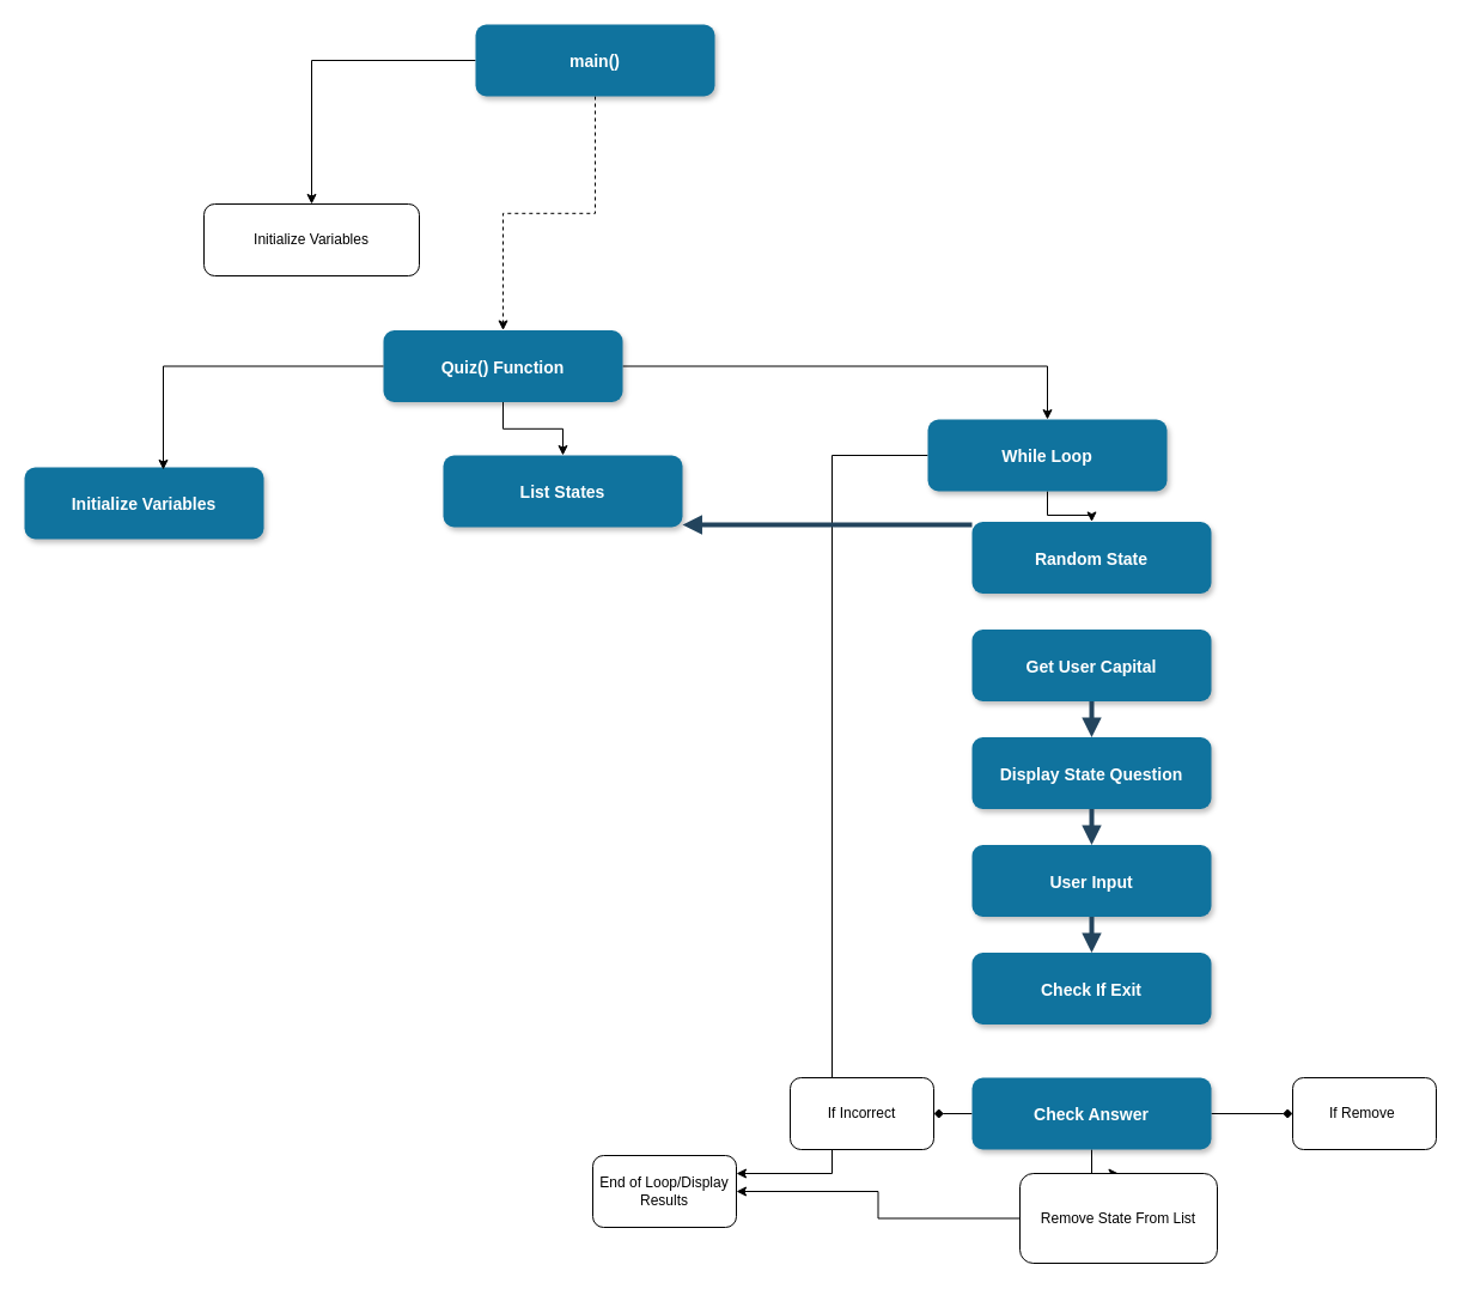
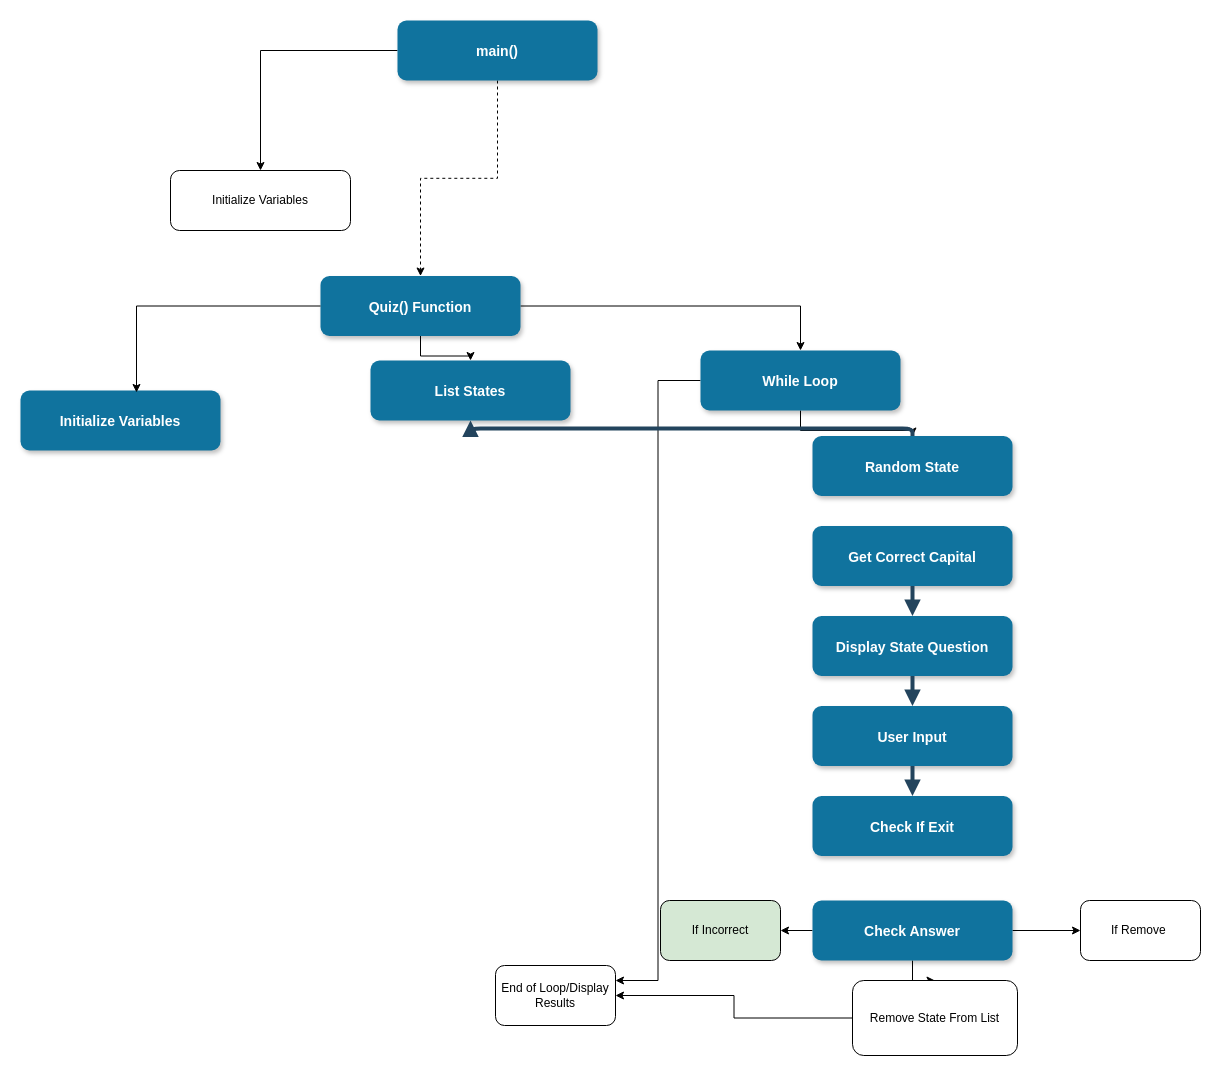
  <mxCell id="0" />
  <mxCell id="1" parent="0" />
  <mxCell id="2" style="edgeStyle=orthogonalEdgeStyle;rounded=0;orthogonalLoop=1;jettySize=auto;html=1;" parent="1" source="4" target="26" edge="1"><mxGeometry relative="1" as="geometry"><mxPoint x="510" y="190" as="targetPoint" /></mxGeometry></mxCell>
  <mxCell id="3" style="edgeStyle=orthogonalEdgeStyle;rounded=0;orthogonalLoop=1;jettySize=auto;html=1;dashed=1;" parent="1" source="4" target="7" edge="1"><mxGeometry relative="1" as="geometry" /></mxCell>
  <mxCell id="4" value="main()" style="rounded=1;fillColor=#10739E;strokeColor=none;shadow=1;gradientColor=none;fontStyle=1;fontColor=#FFFFFF;fontSize=14;" parent="1" vertex="1"><mxGeometry x="397" y="20" width="200" height="60" as="geometry" /></mxCell>
  <mxCell id="5" value="" style="edgeStyle=orthogonalEdgeStyle;rounded=0;orthogonalLoop=1;jettySize=auto;html=1;" parent="1" source="7" target="9" edge="1"><mxGeometry relative="1" as="geometry" /></mxCell>
  <mxCell id="6" style="edgeStyle=orthogonalEdgeStyle;rounded=0;orthogonalLoop=1;jettySize=auto;html=1;" parent="1" source="7" target="12" edge="1"><mxGeometry relative="1" as="geometry" /></mxCell>
  <mxCell id="7" value="Quiz() Function" style="rounded=1;fillColor=#10739E;strokeColor=none;shadow=1;gradientColor=none;fontStyle=1;fontColor=#FFFFFF;fontSize=14;" parent="1" vertex="1"><mxGeometry x="320" y="275.5" width="200" height="60" as="geometry" /></mxCell>
  <mxCell id="8" value="Initialize Variables" style="rounded=1;fillColor=#10739E;strokeColor=none;shadow=1;gradientColor=none;fontStyle=1;fontColor=#FFFFFF;fontSize=14;" parent="1" vertex="1"><mxGeometry x="20" y="390" width="200" height="60" as="geometry" /></mxCell>
- <mxCell id="9" value="List States" style="rounded=1;fillColor=#10739E;strokeColor=none;shadow=1;gradientColor=none;fontStyle=1;fontColor=#FFFFFF;fontSize=14;" parent="1" vertex="1"><mxGeometry x="370" y="380" width="200" height="60" as="geometry" /></mxCell>
+ <mxCell id="9" value="List States" style="rounded=1;fillColor=#10739E;strokeColor=none;shadow=1;gradientColor=none;fontStyle=1;fontColor=#FFFFFF;fontSize=14;" parent="1" vertex="1"><mxGeometry x="370" y="360" width="200" height="60" as="geometry" /></mxCell>
  <mxCell id="10" style="edgeStyle=orthogonalEdgeStyle;rounded=0;orthogonalLoop=1;jettySize=auto;html=1;entryX=0.5;entryY=0;entryDx=0;entryDy=0;" parent="1" source="12" target="17" edge="1"><mxGeometry relative="1" as="geometry" /></mxCell>
  <mxCell id="11" style="edgeStyle=orthogonalEdgeStyle;rounded=0;orthogonalLoop=1;jettySize=auto;html=1;entryX=1;entryY=0.25;entryDx=0;entryDy=0;" parent="1" source="12" target="32" edge="1"><mxGeometry relative="1" as="geometry" /></mxCell>
- <mxCell id="12" value="While Loop" style="rounded=1;fillColor=#10739E;strokeColor=none;shadow=1;gradientColor=none;fontStyle=1;fontColor=#FFFFFF;fontSize=14;" parent="1" vertex="1"><mxGeometry x="775" y="350" width="200" height="60" as="geometry" /></mxCell>
- <mxCell id="13" style="edgeStyle=orthogonalEdgeStyle;rounded=0;orthogonalLoop=1;jettySize=auto;html=1;endArrow=diamond;" parent="1" source="16" target="28" edge="1"><mxGeometry relative="1" as="geometry"><mxPoint x="1060" y="930" as="targetPoint" /></mxGeometry></mxCell>
- <mxCell id="14" style="edgeStyle=orthogonalEdgeStyle;rounded=0;orthogonalLoop=1;jettySize=auto;html=1;endArrow=diamond;" parent="1" source="16" target="29" edge="1"><mxGeometry relative="1" as="geometry"><mxPoint x="720" y="930" as="targetPoint" /></mxGeometry></mxCell>
+ <mxCell id="12" value="While Loop" style="rounded=1;fillColor=#10739E;strokeColor=none;shadow=1;gradientColor=none;fontStyle=1;fontColor=#FFFFFF;fontSize=14;" parent="1" vertex="1"><mxGeometry x="700" y="350" width="200" height="60" as="geometry" /></mxCell>
+ <mxCell id="13" style="edgeStyle=orthogonalEdgeStyle;rounded=0;orthogonalLoop=1;jettySize=auto;html=1;" parent="1" source="16" target="28" edge="1"><mxGeometry relative="1" as="geometry"><mxPoint x="1060" y="930" as="targetPoint" /></mxGeometry></mxCell>
+ <mxCell id="14" style="edgeStyle=orthogonalEdgeStyle;rounded=0;orthogonalLoop=1;jettySize=auto;html=1;" parent="1" source="16" target="29" edge="1"><mxGeometry relative="1" as="geometry"><mxPoint x="720" y="930" as="targetPoint" /></mxGeometry></mxCell>
  <mxCell id="15" style="edgeStyle=orthogonalEdgeStyle;rounded=0;orthogonalLoop=1;jettySize=auto;html=1;" parent="1" source="16" target="31" edge="1"><mxGeometry relative="1" as="geometry"><mxPoint x="912" y="1010" as="targetPoint" /></mxGeometry></mxCell>
  <mxCell id="16" value="Check Answer" style="rounded=1;fillColor=#10739E;strokeColor=none;shadow=1;gradientColor=none;fontStyle=1;fontColor=#FFFFFF;fontSize=14;" parent="1" vertex="1"><mxGeometry x="812" y="900" width="200" height="60" as="geometry" /></mxCell>
  <mxCell id="17" value="Random State" style="rounded=1;fillColor=#10739E;strokeColor=none;shadow=1;gradientColor=none;fontStyle=1;fontColor=#FFFFFF;fontSize=14;" parent="1" vertex="1"><mxGeometry x="812" y="435.5" width="200" height="60" as="geometry" /></mxCell>
- <mxCell id="18" value="Get User Capital" style="rounded=1;fillColor=#10739E;strokeColor=none;shadow=1;gradientColor=none;fontStyle=1;fontColor=#FFFFFF;fontSize=14;" parent="1" vertex="1"><mxGeometry x="812" y="525.5" width="200" height="60" as="geometry" /></mxCell>
+ <mxCell id="18" value="Get Correct Capital" style="rounded=1;fillColor=#10739E;strokeColor=none;shadow=1;gradientColor=none;fontStyle=1;fontColor=#FFFFFF;fontSize=14;" parent="1" vertex="1"><mxGeometry x="812" y="525.5" width="200" height="60" as="geometry" /></mxCell>
  <mxCell id="19" value="Display State Question" style="rounded=1;fillColor=#10739E;strokeColor=none;shadow=1;gradientColor=none;fontStyle=1;fontColor=#FFFFFF;fontSize=14;" parent="1" vertex="1"><mxGeometry x="812" y="615.5" width="200" height="60" as="geometry" /></mxCell>
  <mxCell id="20" value="User Input" style="rounded=1;fillColor=#10739E;strokeColor=none;shadow=1;gradientColor=none;fontStyle=1;fontColor=#FFFFFF;fontSize=14;" parent="1" vertex="1"><mxGeometry x="812" y="705.5" width="200" height="60" as="geometry" /></mxCell>
  <mxCell id="21" value="Check If Exit" style="rounded=1;fillColor=#10739E;strokeColor=none;shadow=1;gradientColor=none;fontStyle=1;fontColor=#FFFFFF;fontSize=14;" parent="1" vertex="1"><mxGeometry x="812" y="795.5" width="200" height="60" as="geometry" /></mxCell>
  <mxCell id="22" value="" style="edgeStyle=elbowEdgeStyle;elbow=vertical;strokeWidth=4;endArrow=block;endFill=1;fontStyle=1;strokeColor=#23445D;" parent="1" source="17" target="9" edge="1"><mxGeometry x="72" y="165.5" width="100" height="100" as="geometry"><mxPoint x="-208" y="85.5" as="sourcePoint" /><mxPoint x="-108" y="-14.5" as="targetPoint" /></mxGeometry></mxCell>
  <mxCell id="23" value="" style="edgeStyle=elbowEdgeStyle;elbow=vertical;strokeWidth=4;endArrow=block;endFill=1;fontStyle=1;strokeColor=#23445D;" parent="1" source="18" target="19" edge="1"><mxGeometry x="72" y="175.5" width="100" height="100" as="geometry"><mxPoint x="-208" y="95.5" as="sourcePoint" /><mxPoint x="-108" y="-4.5" as="targetPoint" /></mxGeometry></mxCell>
  <mxCell id="24" value="" style="edgeStyle=elbowEdgeStyle;elbow=vertical;strokeWidth=4;endArrow=block;endFill=1;fontStyle=1;strokeColor=#23445D;" parent="1" source="19" target="20" edge="1"><mxGeometry x="72" y="185.5" width="100" height="100" as="geometry"><mxPoint x="-208" y="105.5" as="sourcePoint" /><mxPoint x="-108" y="5.5" as="targetPoint" /></mxGeometry></mxCell>
  <mxCell id="25" value="" style="edgeStyle=elbowEdgeStyle;elbow=vertical;strokeWidth=4;endArrow=block;endFill=1;fontStyle=1;strokeColor=#23445D;" parent="1" source="20" target="21" edge="1"><mxGeometry x="72" y="195.5" width="100" height="100" as="geometry"><mxPoint x="-208" y="115.5" as="sourcePoint" /><mxPoint x="-108" y="15.5" as="targetPoint" /></mxGeometry></mxCell>
  <mxCell id="26" value="Initialize Variables" style="rounded=1;whiteSpace=wrap;html=1;" parent="1" vertex="1"><mxGeometry x="170" y="170" width="180" height="60" as="geometry" /></mxCell>
  <mxCell id="27" style="edgeStyle=orthogonalEdgeStyle;rounded=0;orthogonalLoop=1;jettySize=auto;html=1;entryX=0.58;entryY=0.033;entryDx=0;entryDy=0;entryPerimeter=0;" parent="1" source="7" target="8" edge="1"><mxGeometry relative="1" as="geometry" /></mxCell>
  <mxCell id="28" value="If Remove&amp;nbsp;" style="rounded=1;whiteSpace=wrap;html=1;" parent="1" vertex="1"><mxGeometry x="1080" y="900" width="120" height="60" as="geometry" /></mxCell>
- <mxCell id="29" value="If Incorrect" style="rounded=1;whiteSpace=wrap;html=1;" parent="1" vertex="1"><mxGeometry x="660" y="900" width="120" height="60" as="geometry" /></mxCell>
+ <mxCell id="29" value="If Incorrect" style="rounded=1;whiteSpace=wrap;html=1;fillColor=#d5e8d4;" parent="1" vertex="1"><mxGeometry x="660" y="900" width="120" height="60" as="geometry" /></mxCell>
  <mxCell id="30" style="edgeStyle=orthogonalEdgeStyle;rounded=0;orthogonalLoop=1;jettySize=auto;html=1;" parent="1" source="31" target="32" edge="1"><mxGeometry relative="1" as="geometry"><mxPoint x="530" y="1010" as="targetPoint" /></mxGeometry></mxCell>
  <mxCell id="31" value="Remove State From List" style="rounded=1;whiteSpace=wrap;html=1;" parent="1" vertex="1"><mxGeometry x="852" y="980" width="165" height="75" as="geometry" /></mxCell>
  <mxCell id="32" value="End of Loop/Display Results" style="rounded=1;whiteSpace=wrap;html=1;" parent="1" vertex="1"><mxGeometry x="495" y="965" width="120" height="60" as="geometry" /></mxCell>
